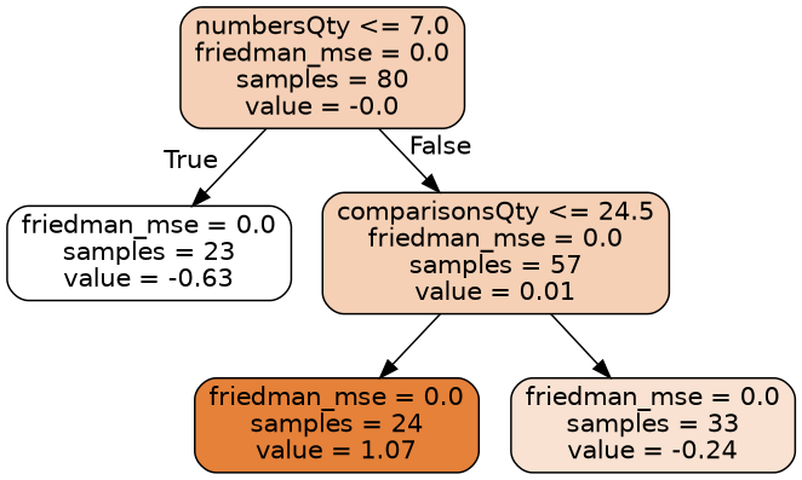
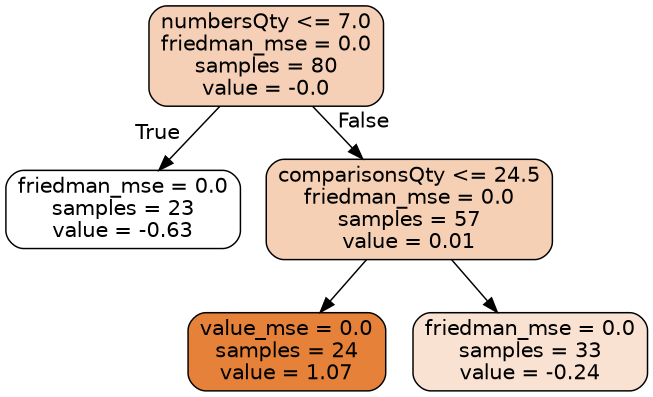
  digraph {
    node [color=black fontname=helvetica shape=box style="filled, rounded"]
    edge [fontname=helvetica]
    n1 [fillcolor="#f5d0b6" label="numbersQty <= 7.0\nfriedman_mse = 0.0\nsamples = 80\nvalue = -0.0"]
    n2 [fillcolor="#ffffff" label="friedman_mse = 0.0\nsamples = 23\nvalue = -0.63"]
    n3 [fillcolor="#f5d0b5" label="comparisonsQty <= 24.5\nfriedman_mse = 0.0\nsamples = 57\nvalue = 0.01"]
-   n4 [fillcolor="#e58139" label="friedman_mse = 0.0\nsamples = 24\nvalue = 1.07"]
+   n4 [fillcolor="#e58139" label="value_mse = 0.0\nsamples = 24\nvalue = 1.07"]
    n5 [fillcolor="#f9e2d2" label="friedman_mse = 0.0\nsamples = 33\nvalue = -0.24"]
    n1 -> n2 [headlabel=True labelangle=45 labeldistance=2.5]
    n1 -> n3 [headlabel=False labelangle=-45 labeldistance=2.5]
    n3 -> n4
    n3 -> n5
  }
